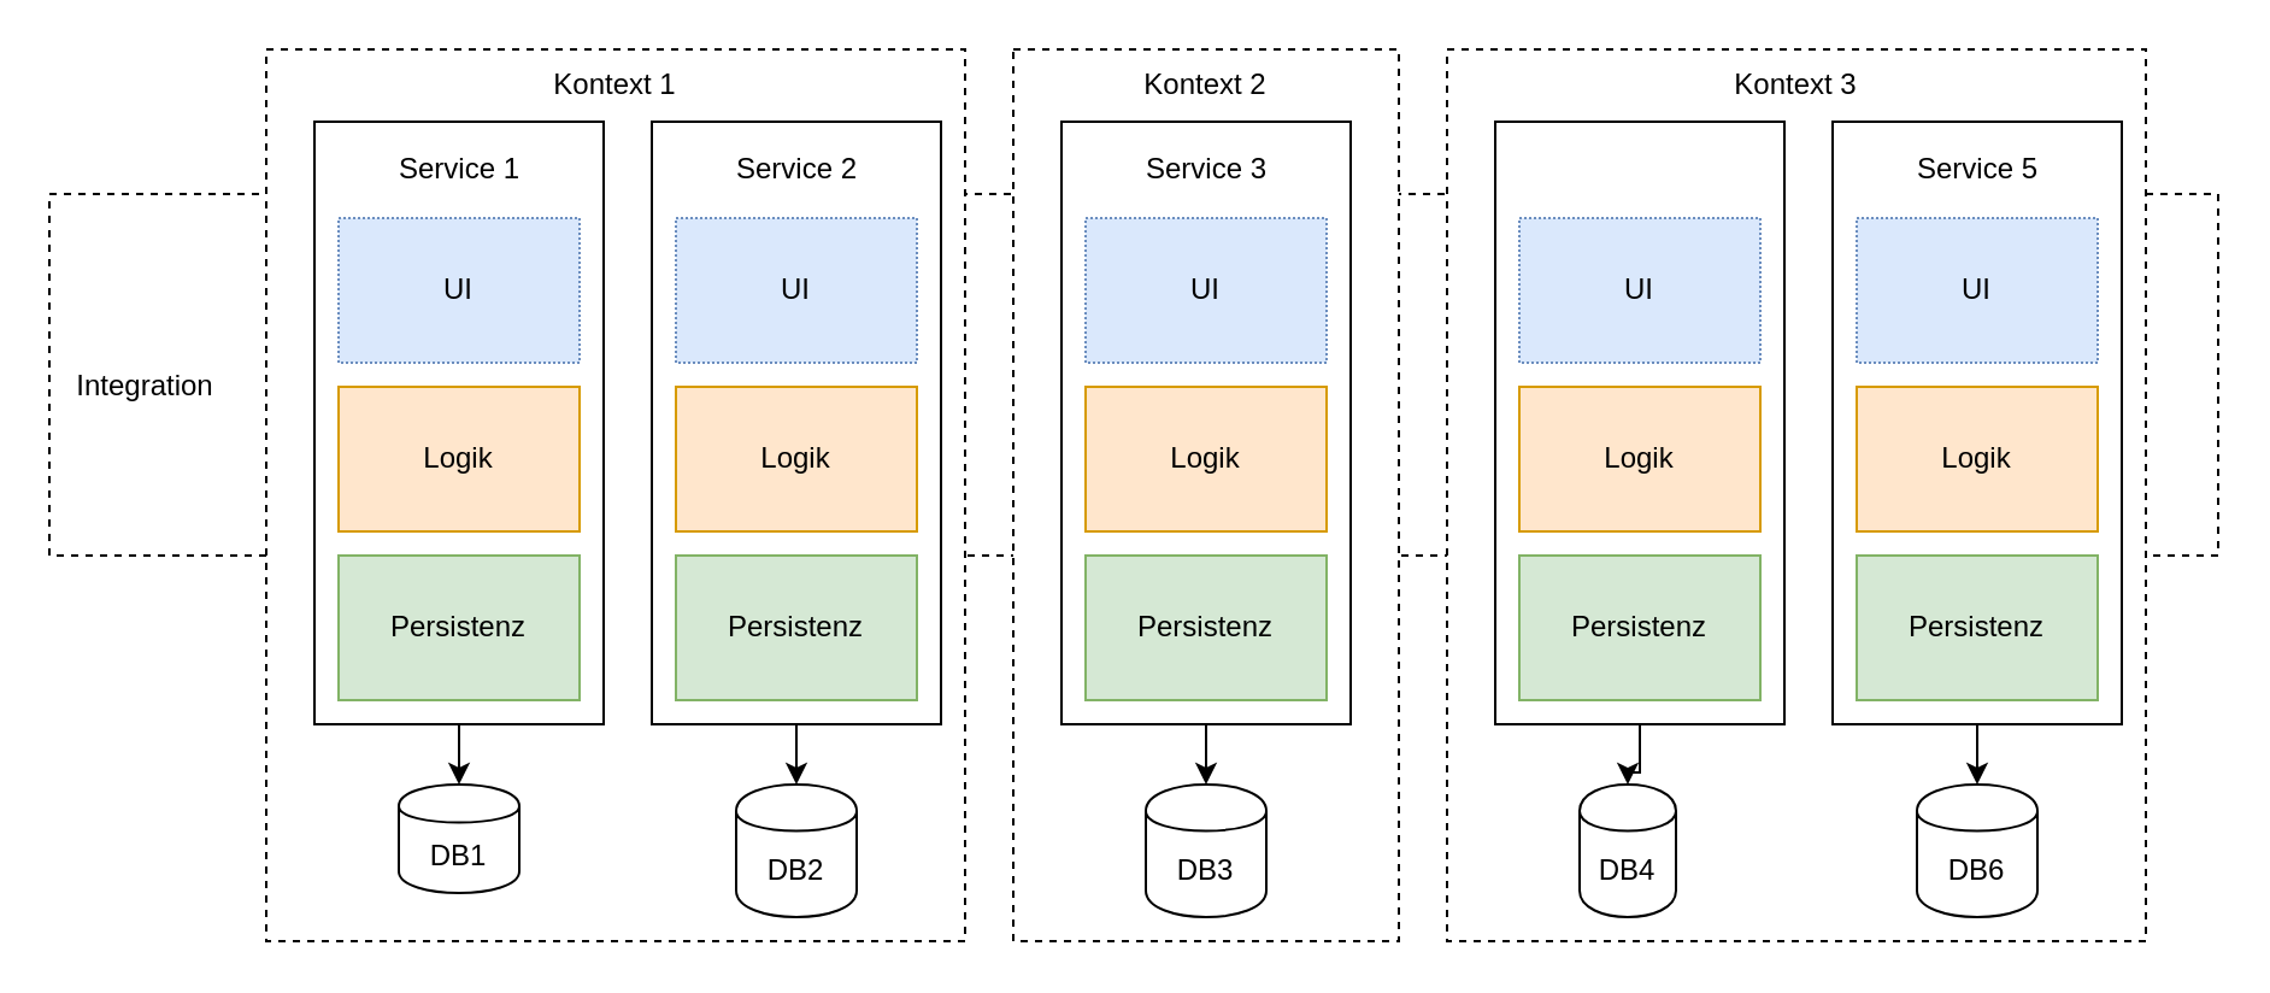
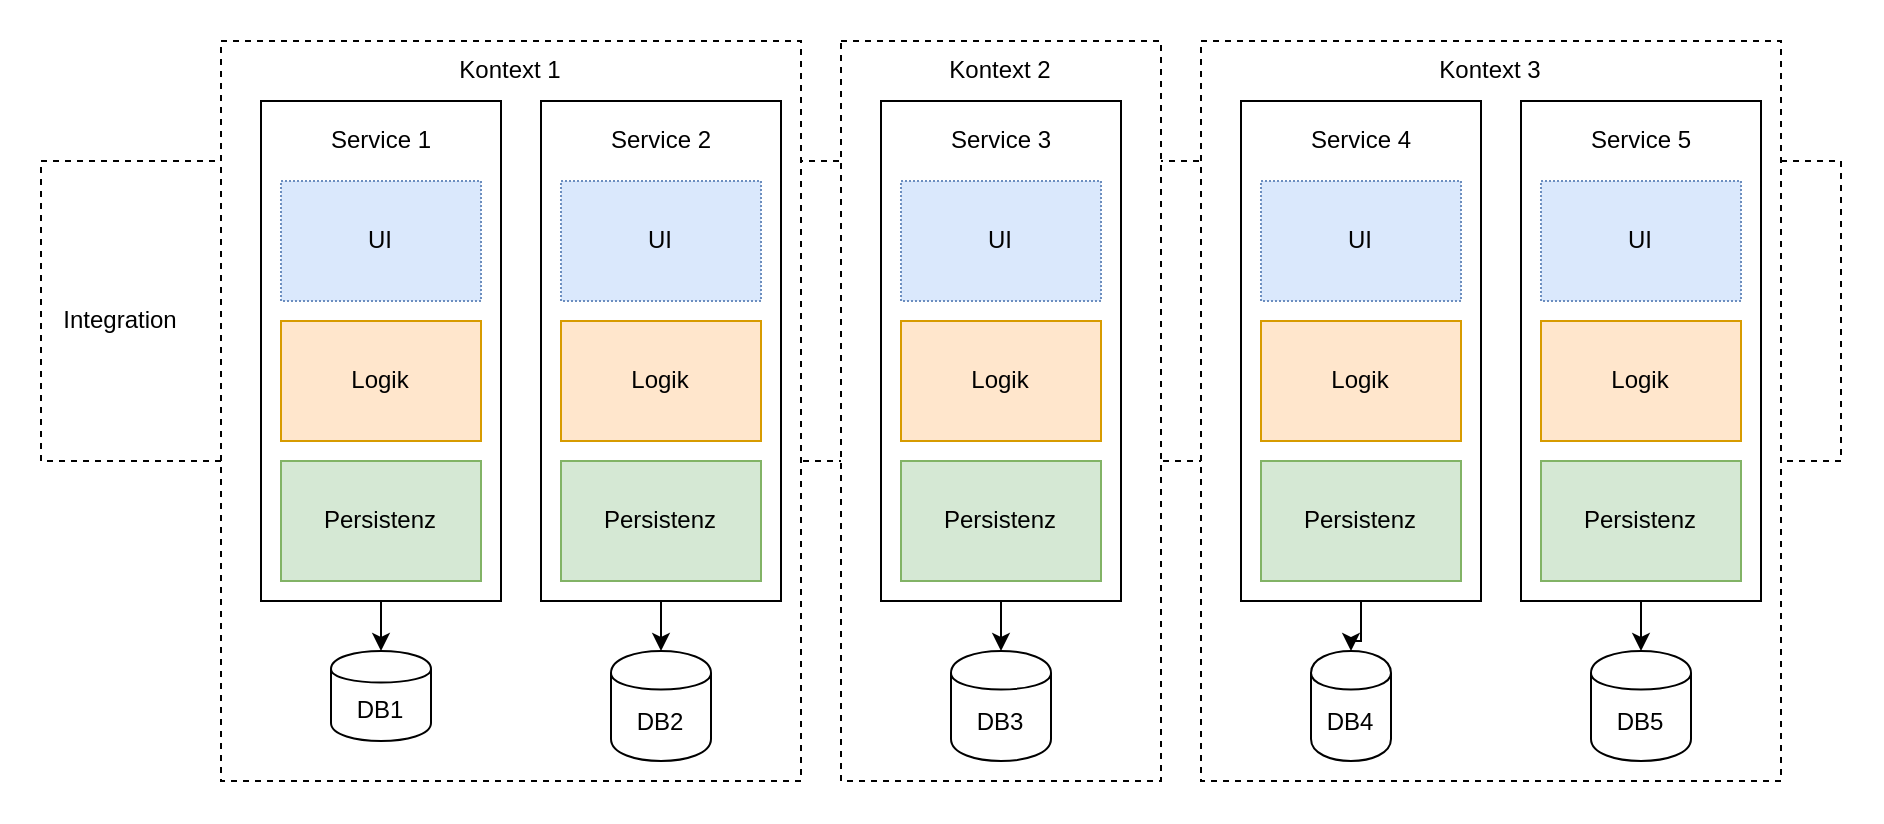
  <mxCell id="0" />
  <mxCell id="1" parent="0" />
  <mxCell id="2" value="" style="rounded=0;whiteSpace=wrap;html=1;dashed=1;" parent="1" vertex="1"><mxGeometry x="20" y="80" width="900" height="150" as="geometry" /></mxCell>
  <mxCell id="3" value="" style="rounded=0;whiteSpace=wrap;html=1;dashed=1;" parent="1" vertex="1"><mxGeometry x="110" y="20" width="290" height="370" as="geometry" /></mxCell>
  <mxCell id="4" style="edgeStyle=orthogonalEdgeStyle;rounded=0;orthogonalLoop=1;jettySize=auto;html=1;entryX=0.5;entryY=0;entryDx=0;entryDy=0;" parent="1" source="5" target="9" edge="1"><mxGeometry relative="1" as="geometry" /></mxCell>
  <mxCell id="5" value="" style="rounded=0;whiteSpace=wrap;html=1;" parent="1" vertex="1"><mxGeometry x="130" y="50" width="120" height="250" as="geometry" /></mxCell>
  <mxCell id="6" value="UI" style="rounded=0;whiteSpace=wrap;html=1;dashed=1;dashPattern=1 1;fillColor=#dae8fc;strokeColor=#6c8ebf;" parent="1" vertex="1"><mxGeometry x="140" y="90" width="100" height="60" as="geometry" /></mxCell>
  <mxCell id="7" value="Logik" style="rounded=0;whiteSpace=wrap;html=1;fillColor=#ffe6cc;strokeColor=#d79b00;" parent="1" vertex="1"><mxGeometry x="140" y="160" width="100" height="60" as="geometry" /></mxCell>
  <mxCell id="8" value="Persistenz" style="rounded=0;whiteSpace=wrap;html=1;fillColor=#d5e8d4;strokeColor=#82b366;" parent="1" vertex="1"><mxGeometry x="140" y="230" width="100" height="60" as="geometry" /></mxCell>
  <mxCell id="9" value="DB1" style="shape=cylinder;whiteSpace=wrap;html=1;boundedLbl=1;backgroundOutline=1;" parent="1" vertex="1"><mxGeometry x="165" y="325" width="50" height="45" as="geometry" /></mxCell>
  <mxCell id="10" value="Service 1" style="text;html=1;strokeColor=none;fillColor=none;align=center;verticalAlign=middle;whiteSpace=wrap;rounded=0;" parent="1" vertex="1"><mxGeometry x="142.5" y="60" width="95" height="20" as="geometry" /></mxCell>
  <mxCell id="11" style="edgeStyle=orthogonalEdgeStyle;rounded=0;orthogonalLoop=1;jettySize=auto;html=1;entryX=0.5;entryY=0;entryDx=0;entryDy=0;" parent="1" source="12" target="16" edge="1"><mxGeometry relative="1" as="geometry" /></mxCell>
  <mxCell id="12" value="" style="rounded=0;whiteSpace=wrap;html=1;" parent="1" vertex="1"><mxGeometry x="270" y="50" width="120" height="250" as="geometry" /></mxCell>
  <mxCell id="13" value="UI" style="rounded=0;whiteSpace=wrap;html=1;dashed=1;dashPattern=1 1;fillColor=#dae8fc;strokeColor=#6c8ebf;" parent="1" vertex="1"><mxGeometry x="280" y="90" width="100" height="60" as="geometry" /></mxCell>
  <mxCell id="14" value="Logik" style="rounded=0;whiteSpace=wrap;html=1;fillColor=#ffe6cc;strokeColor=#d79b00;" parent="1" vertex="1"><mxGeometry x="280" y="160" width="100" height="60" as="geometry" /></mxCell>
  <mxCell id="15" value="Persistenz" style="rounded=0;whiteSpace=wrap;html=1;fillColor=#d5e8d4;strokeColor=#82b366;" parent="1" vertex="1"><mxGeometry x="280" y="230" width="100" height="60" as="geometry" /></mxCell>
  <mxCell id="16" value="DB2" style="shape=cylinder;whiteSpace=wrap;html=1;boundedLbl=1;backgroundOutline=1;" parent="1" vertex="1"><mxGeometry x="305" y="325" width="50" height="55" as="geometry" /></mxCell>
  <mxCell id="17" value="Service 2" style="text;html=1;strokeColor=none;fillColor=none;align=center;verticalAlign=middle;whiteSpace=wrap;rounded=0;" parent="1" vertex="1"><mxGeometry x="282.5" y="60" width="95" height="20" as="geometry" /></mxCell>
  <mxCell id="18" value="Kontext 1" style="text;html=1;strokeColor=none;fillColor=none;align=center;verticalAlign=middle;whiteSpace=wrap;rounded=0;dashed=1;dashPattern=1 1;" parent="1" vertex="1"><mxGeometry x="220" y="20" width="70" height="30" as="geometry" /></mxCell>
  <mxCell id="19" value="" style="rounded=0;whiteSpace=wrap;html=1;dashed=1;" parent="1" vertex="1"><mxGeometry x="420" y="20" width="160" height="370" as="geometry" /></mxCell>
  <mxCell id="20" style="edgeStyle=orthogonalEdgeStyle;rounded=0;orthogonalLoop=1;jettySize=auto;html=1;entryX=0.5;entryY=0;entryDx=0;entryDy=0;" parent="1" source="21" target="25" edge="1"><mxGeometry relative="1" as="geometry" /></mxCell>
  <mxCell id="21" value="" style="rounded=0;whiteSpace=wrap;html=1;" parent="1" vertex="1"><mxGeometry x="440" y="50" width="120" height="250" as="geometry" /></mxCell>
  <mxCell id="22" value="UI" style="rounded=0;whiteSpace=wrap;html=1;dashed=1;dashPattern=1 1;fillColor=#dae8fc;strokeColor=#6c8ebf;" parent="1" vertex="1"><mxGeometry x="450" y="90" width="100" height="60" as="geometry" /></mxCell>
  <mxCell id="23" value="Logik" style="rounded=0;whiteSpace=wrap;html=1;fillColor=#ffe6cc;strokeColor=#d79b00;" parent="1" vertex="1"><mxGeometry x="450" y="160" width="100" height="60" as="geometry" /></mxCell>
  <mxCell id="24" value="Persistenz" style="rounded=0;whiteSpace=wrap;html=1;fillColor=#d5e8d4;strokeColor=#82b366;" parent="1" vertex="1"><mxGeometry x="450" y="230" width="100" height="60" as="geometry" /></mxCell>
  <mxCell id="25" value="DB3" style="shape=cylinder;whiteSpace=wrap;html=1;boundedLbl=1;backgroundOutline=1;" parent="1" vertex="1"><mxGeometry x="475" y="325" width="50" height="55" as="geometry" /></mxCell>
  <mxCell id="26" value="Service 3" style="text;html=1;strokeColor=none;fillColor=none;align=center;verticalAlign=middle;whiteSpace=wrap;rounded=0;" parent="1" vertex="1"><mxGeometry x="452.5" y="60" width="95" height="20" as="geometry" /></mxCell>
  <mxCell id="27" value="Kontext 2" style="text;html=1;strokeColor=none;fillColor=none;align=center;verticalAlign=middle;whiteSpace=wrap;rounded=0;dashed=1;dashPattern=1 1;" parent="1" vertex="1"><mxGeometry x="465" y="20" width="70" height="30" as="geometry" /></mxCell>
  <mxCell id="28" value="" style="rounded=0;whiteSpace=wrap;html=1;dashed=1;" parent="1" vertex="1"><mxGeometry x="600" y="20" width="290" height="370" as="geometry" /></mxCell>
  <mxCell id="29" style="edgeStyle=orthogonalEdgeStyle;rounded=0;orthogonalLoop=1;jettySize=auto;html=1;entryX=0.5;entryY=0;entryDx=0;entryDy=0;" parent="1" source="30" target="34" edge="1"><mxGeometry relative="1" as="geometry" /></mxCell>
  <mxCell id="30" value="" style="rounded=0;whiteSpace=wrap;html=1;" parent="1" vertex="1"><mxGeometry x="620" y="50" width="120" height="250" as="geometry" /></mxCell>
  <mxCell id="31" value="UI" style="rounded=0;whiteSpace=wrap;html=1;dashed=1;dashPattern=1 1;fillColor=#dae8fc;strokeColor=#6c8ebf;" parent="1" vertex="1"><mxGeometry x="630" y="90" width="100" height="60" as="geometry" /></mxCell>
  <mxCell id="32" value="Logik" style="rounded=0;whiteSpace=wrap;html=1;fillColor=#ffe6cc;strokeColor=#d79b00;" parent="1" vertex="1"><mxGeometry x="630" y="160" width="100" height="60" as="geometry" /></mxCell>
  <mxCell id="33" value="Persistenz" style="rounded=0;whiteSpace=wrap;html=1;fillColor=#d5e8d4;strokeColor=#82b366;" parent="1" vertex="1"><mxGeometry x="630" y="230" width="100" height="60" as="geometry" /></mxCell>
  <mxCell id="34" value="DB4" style="shape=cylinder;whiteSpace=wrap;html=1;boundedLbl=1;backgroundOutline=1;" parent="1" vertex="1"><mxGeometry x="655" y="325" width="40" height="55" as="geometry" /></mxCell>
+ <mxCell id="35" value="Service 4" style="text;html=1;strokeColor=none;fillColor=none;align=center;verticalAlign=middle;whiteSpace=wrap;rounded=0;" parent="1" vertex="1"><mxGeometry x="632.5" y="60" width="95" height="20" as="geometry" /></mxCell>
  <mxCell id="36" style="edgeStyle=orthogonalEdgeStyle;rounded=0;orthogonalLoop=1;jettySize=auto;html=1;entryX=0.5;entryY=0;entryDx=0;entryDy=0;" parent="1" source="37" target="41" edge="1"><mxGeometry relative="1" as="geometry" /></mxCell>
  <mxCell id="37" value="" style="rounded=0;whiteSpace=wrap;html=1;" parent="1" vertex="1"><mxGeometry x="760" y="50" width="120" height="250" as="geometry" /></mxCell>
  <mxCell id="38" value="UI" style="rounded=0;whiteSpace=wrap;html=1;dashed=1;dashPattern=1 1;fillColor=#dae8fc;strokeColor=#6c8ebf;" parent="1" vertex="1"><mxGeometry x="770" y="90" width="100" height="60" as="geometry" /></mxCell>
  <mxCell id="39" value="Logik" style="rounded=0;whiteSpace=wrap;html=1;fillColor=#ffe6cc;strokeColor=#d79b00;" parent="1" vertex="1"><mxGeometry x="770" y="160" width="100" height="60" as="geometry" /></mxCell>
  <mxCell id="40" value="Persistenz" style="rounded=0;whiteSpace=wrap;html=1;fillColor=#d5e8d4;strokeColor=#82b366;" parent="1" vertex="1"><mxGeometry x="770" y="230" width="100" height="60" as="geometry" /></mxCell>
- <mxCell id="41" value="DB6" style="shape=cylinder;whiteSpace=wrap;html=1;boundedLbl=1;backgroundOutline=1;" parent="1" vertex="1"><mxGeometry x="795" y="325" width="50" height="55" as="geometry" /></mxCell>
+ <mxCell id="41" value="DB5" style="shape=cylinder;whiteSpace=wrap;html=1;boundedLbl=1;backgroundOutline=1;" parent="1" vertex="1"><mxGeometry x="795" y="325" width="50" height="55" as="geometry" /></mxCell>
  <mxCell id="42" value="Service 5" style="text;html=1;strokeColor=none;fillColor=none;align=center;verticalAlign=middle;whiteSpace=wrap;rounded=0;" parent="1" vertex="1"><mxGeometry x="772.5" y="60" width="95" height="20" as="geometry" /></mxCell>
  <mxCell id="43" value="Kontext 3" style="text;html=1;strokeColor=none;fillColor=none;align=center;verticalAlign=middle;whiteSpace=wrap;rounded=0;dashed=1;dashPattern=1 1;" parent="1" vertex="1"><mxGeometry x="710" y="20" width="70" height="30" as="geometry" /></mxCell>
  <mxCell id="44" value="Integration" style="text;html=1;strokeColor=none;fillColor=none;align=center;verticalAlign=middle;whiteSpace=wrap;rounded=0;dashed=1;" parent="1" vertex="1"><mxGeometry y="150" width="40" height="20" as="geometry" x="40" /></mxCell>
